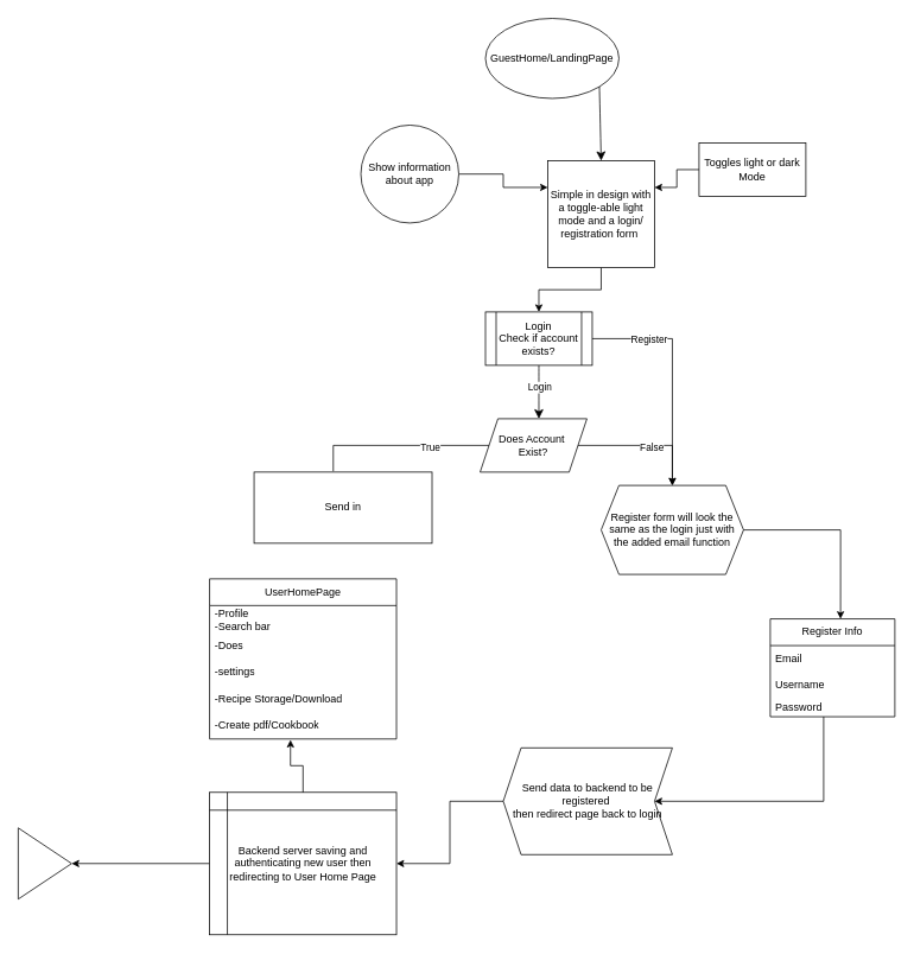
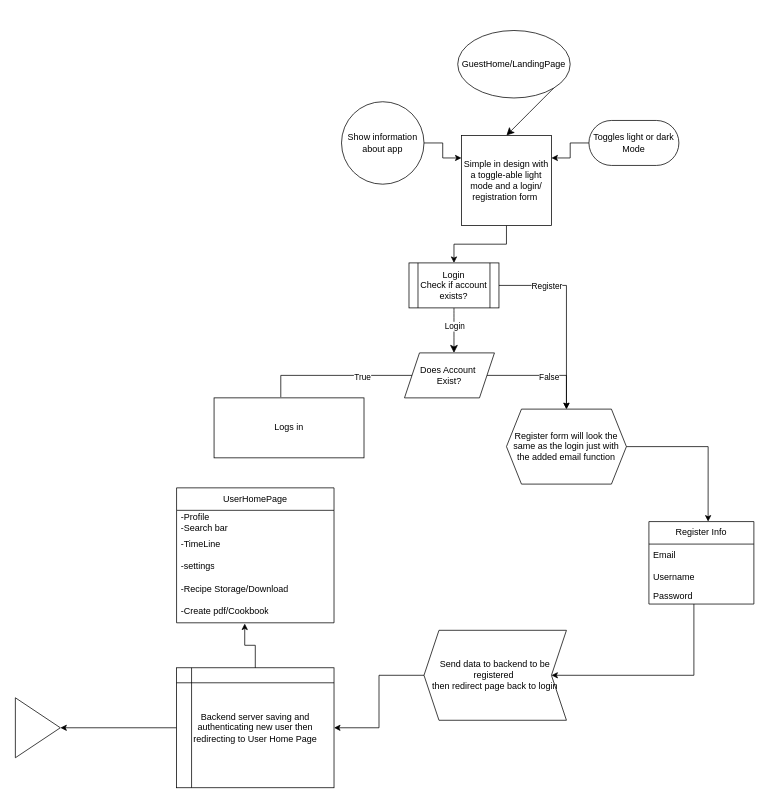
  <mxCell id="0" />
  <mxCell id="1" parent="0" />
- <mxCell id="2" value="GuestHome/LandingPage" style="ellipse;whiteSpace=wrap;html=1;align=center;newEdgeStyle={&quot;edgeStyle&quot;:&quot;entityRelationEdgeStyle&quot;,&quot;startArrow&quot;:&quot;none&quot;,&quot;endArrow&quot;:&quot;none&quot;,&quot;segment&quot;:10,&quot;curved&quot;:1,&quot;sourcePerimeterSpacing&quot;:0,&quot;targetPerimeterSpacing&quot;:0};treeFolding=1;treeMoving=1;" parent="1" vertex="1"><mxGeometry x="545" y="20" width="150" height="90" as="geometry" /></mxCell>
+ <mxCell id="2" value="GuestHome/LandingPage" style="ellipse;whiteSpace=wrap;html=1;align=center;newEdgeStyle={&quot;edgeStyle&quot;:&quot;entityRelationEdgeStyle&quot;,&quot;startArrow&quot;:&quot;none&quot;,&quot;endArrow&quot;:&quot;none&quot;,&quot;segment&quot;:10,&quot;curved&quot;:1,&quot;sourcePerimeterSpacing&quot;:0,&quot;targetPerimeterSpacing&quot;:0};treeFolding=1;treeMoving=1;" parent="1" vertex="1"><mxGeometry x="610" y="40" width="150" height="90" as="geometry" /></mxCell>
  <mxCell id="3" value="" style="edgeStyle=orthogonalEdgeStyle;rounded=0;orthogonalLoop=1;jettySize=auto;html=1;" parent="1" source="4" target="31" edge="1"><mxGeometry relative="1" as="geometry" /></mxCell>
  <mxCell id="4" value="Simple in design with a toggle-able light mode and a login/ registration form&amp;nbsp;" style="whiteSpace=wrap;html=1;aspect=fixed;" parent="1" vertex="1"><mxGeometry x="615" y="180" width="120" height="120" as="geometry" /></mxCell>
  <mxCell id="5" value="" style="endArrow=classic;html=1;rounded=0;fontSize=12;startSize=8;endSize=8;curved=1;exitX=1;exitY=1;exitDx=0;exitDy=0;entryX=0.5;entryY=0;entryDx=0;entryDy=0;" parent="1" source="2" target="4" edge="1"><mxGeometry width="50" height="50" relative="1" as="geometry"><mxPoint x="854" y="150" as="sourcePoint" /><mxPoint x="904" y="100" as="targetPoint" /></mxGeometry></mxCell>
  <mxCell id="6" style="edgeStyle=orthogonalEdgeStyle;rounded=0;orthogonalLoop=1;jettySize=auto;html=1;entryX=1;entryY=0.25;entryDx=0;entryDy=0;" parent="1" source="7" target="4" edge="1"><mxGeometry relative="1" as="geometry" /></mxCell>
- <mxCell id="7" value="Toggles light or dark Mode" style="whiteSpace=wrap;html=1;arcSize=50;rounded=0;" parent="1" vertex="1"><mxGeometry x="785" y="160" width="120" height="60" as="geometry" /></mxCell>
+ <mxCell id="7" value="Toggles light or dark Mode" style="rounded=1;whiteSpace=wrap;html=1;arcSize=50;" parent="1" vertex="1"><mxGeometry x="785" y="160" width="120" height="60" as="geometry" /></mxCell>
  <mxCell id="8" style="edgeStyle=none;curved=1;rounded=0;orthogonalLoop=1;jettySize=auto;html=1;entryX=0.5;entryY=0;entryDx=0;entryDy=0;fontSize=12;startSize=8;endSize=8;" parent="1" edge="1"><mxGeometry relative="1" as="geometry"><mxPoint x="605" y="410" as="sourcePoint" /><mxPoint x="605" y="470" as="targetPoint" /></mxGeometry></mxCell>
  <mxCell id="9" value="Login" style="edgeLabel;html=1;align=center;verticalAlign=middle;resizable=0;points=[];" parent="8" vertex="1" connectable="0"><mxGeometry x="-0.2" relative="1" as="geometry"><mxPoint as="offset" /></mxGeometry></mxCell>
  <mxCell id="10" value="" style="edgeStyle=orthogonalEdgeStyle;rounded=0;orthogonalLoop=1;jettySize=auto;html=1;entryX=0.5;entryY=0;entryDx=0;entryDy=0;" parent="1" source="12" target="34" edge="1"><mxGeometry relative="1" as="geometry"><mxPoint x="755" y="535" as="targetPoint" /></mxGeometry></mxCell>
  <mxCell id="11" value="False" style="edgeLabel;html=1;align=center;verticalAlign=middle;resizable=0;points=[];" parent="10" vertex="1" connectable="0"><mxGeometry x="0.092" y="-1" relative="1" as="geometry"><mxPoint as="offset" /></mxGeometry></mxCell>
  <mxCell id="12" value="Does Account&amp;nbsp;&lt;div&gt;Exist?&lt;/div&gt;" style="shape=parallelogram;perimeter=parallelogramPerimeter;whiteSpace=wrap;html=1;fixedSize=1;" parent="1" vertex="1"><mxGeometry x="539" y="470" width="120" height="60" as="geometry" /></mxCell>
  <mxCell id="13" style="edgeStyle=orthogonalEdgeStyle;rounded=0;orthogonalLoop=1;jettySize=auto;html=1;entryX=0;entryY=0.5;entryDx=0;entryDy=0;" parent="1" source="14" target="19" edge="1"><mxGeometry relative="1" as="geometry"><Array as="points"><mxPoint x="925" y="900" /></Array></mxGeometry></mxCell>
  <mxCell id="14" value="Register Info" style="swimlane;fontStyle=0;childLayout=stackLayout;horizontal=1;startSize=30;horizontalStack=0;resizeParent=1;resizeParentMax=0;resizeLast=0;collapsible=1;marginBottom=0;whiteSpace=wrap;html=1;" parent="1" vertex="1"><mxGeometry x="865" y="695" width="140" height="110" as="geometry" /></mxCell>
  <mxCell id="15" value="Email" style="text;strokeColor=none;fillColor=none;align=left;verticalAlign=middle;spacingLeft=4;spacingRight=4;overflow=hidden;points=[[0,0.5],[1,0.5]];portConstraint=eastwest;rotatable=0;whiteSpace=wrap;html=1;" parent="14" vertex="1"><mxGeometry y="30" width="140" height="30" as="geometry" /></mxCell>
  <mxCell id="16" value="Username" style="text;strokeColor=none;fillColor=none;align=left;verticalAlign=middle;spacingLeft=4;spacingRight=4;overflow=hidden;points=[[0,0.5],[1,0.5]];portConstraint=eastwest;rotatable=0;whiteSpace=wrap;html=1;" parent="14" vertex="1"><mxGeometry y="60" width="140" height="30" as="geometry" /></mxCell>
  <mxCell id="17" value="Password" style="text;strokeColor=none;fillColor=none;align=left;verticalAlign=middle;spacingLeft=4;spacingRight=4;overflow=hidden;points=[[0,0.5],[1,0.5]];portConstraint=eastwest;rotatable=0;whiteSpace=wrap;html=1;" parent="14" vertex="1"><mxGeometry y="90" width="140" height="20" as="geometry" /></mxCell>
  <mxCell id="18" style="edgeStyle=orthogonalEdgeStyle;rounded=0;orthogonalLoop=1;jettySize=auto;html=1;entryX=1;entryY=0.5;entryDx=0;entryDy=0;" parent="1" source="19" target="37" edge="1"><mxGeometry relative="1" as="geometry" /></mxCell>
  <mxCell id="19" value="Send data to backend to be registered&amp;nbsp;&lt;div&gt;then redirect page back to login&lt;/div&gt;" style="shape=step;perimeter=stepPerimeter;whiteSpace=wrap;html=1;fixedSize=1;size=20;direction=west;" parent="1" vertex="1"><mxGeometry x="565" y="840" width="190" height="120" as="geometry" /></mxCell>
- <mxCell id="20" value="Send in" style="rounded=0;whiteSpace=wrap;html=1;" parent="1" vertex="1"><mxGeometry x="285" y="530" width="200" height="80" as="geometry" /></mxCell>
+ <mxCell id="20" value="Logs in" style="rounded=0;whiteSpace=wrap;html=1;" parent="1" vertex="1"><mxGeometry x="285" y="530" width="200" height="80" as="geometry" /></mxCell>
  <mxCell id="21" value="UserHomePage" style="swimlane;fontStyle=0;childLayout=stackLayout;horizontal=1;startSize=30;horizontalStack=0;resizeParent=1;resizeParentMax=0;resizeLast=0;collapsible=1;marginBottom=0;whiteSpace=wrap;html=1;" parent="1" vertex="1"><mxGeometry x="235" y="650" width="210" height="180" as="geometry" /></mxCell>
  <mxCell id="22" value="-Profile&lt;div&gt;-Search bar&lt;/div&gt;" style="text;strokeColor=none;fillColor=none;align=left;verticalAlign=middle;spacingLeft=4;spacingRight=4;overflow=hidden;points=[[0,0.5],[1,0.5]];portConstraint=eastwest;rotatable=0;whiteSpace=wrap;html=1;" parent="21" vertex="1"><mxGeometry y="30" width="210" height="30" as="geometry" /></mxCell>
- <mxCell id="23" value="-Does" style="text;strokeColor=none;fillColor=none;align=left;verticalAlign=middle;spacingLeft=4;spacingRight=4;overflow=hidden;points=[[0,0.5],[1,0.5]];portConstraint=eastwest;rotatable=0;whiteSpace=wrap;html=1;" parent="21" vertex="1"><mxGeometry y="60" width="210" height="30" as="geometry" /></mxCell>
+ <mxCell id="23" value="-TimeLine" style="text;strokeColor=none;fillColor=none;align=left;verticalAlign=middle;spacingLeft=4;spacingRight=4;overflow=hidden;points=[[0,0.5],[1,0.5]];portConstraint=eastwest;rotatable=0;whiteSpace=wrap;html=1;" parent="21" vertex="1"><mxGeometry y="60" width="210" height="30" as="geometry" /></mxCell>
  <mxCell id="24" value="-settings" style="text;strokeColor=none;fillColor=none;align=left;verticalAlign=middle;spacingLeft=4;spacingRight=4;overflow=hidden;points=[[0,0.5],[1,0.5]];portConstraint=eastwest;rotatable=0;whiteSpace=wrap;html=1;" parent="21" vertex="1"><mxGeometry y="90" width="210" height="30" as="geometry" /></mxCell>
  <mxCell id="25" value="-Recipe Storage/Download" style="text;strokeColor=none;fillColor=none;align=left;verticalAlign=middle;spacingLeft=4;spacingRight=4;overflow=hidden;points=[[0,0.5],[1,0.5]];portConstraint=eastwest;rotatable=0;whiteSpace=wrap;html=1;" parent="21" vertex="1"><mxGeometry y="120" width="210" height="30" as="geometry" /></mxCell>
  <mxCell id="26" value="-Create pdf/Cookbook" style="text;strokeColor=none;fillColor=none;align=left;verticalAlign=middle;spacingLeft=4;spacingRight=4;overflow=hidden;points=[[0,0.5],[1,0.5]];portConstraint=eastwest;rotatable=0;whiteSpace=wrap;html=1;" parent="21" vertex="1"><mxGeometry y="150" width="210" height="30" as="geometry" /></mxCell>
  <mxCell id="27" style="edgeStyle=orthogonalEdgeStyle;rounded=0;orthogonalLoop=1;jettySize=auto;html=1;entryX=0;entryY=0.25;entryDx=0;entryDy=0;" parent="1" source="28" target="4" edge="1"><mxGeometry relative="1" as="geometry" /></mxCell>
- <mxCell id="28" value="Show information about app" style="ellipse;whiteSpace=wrap;html=1;aspect=fixed;" parent="1" vertex="1"><mxGeometry x="405" y="140" width="110" height="110" as="geometry" /></mxCell>
+ <mxCell id="28" value="Show information about app" style="ellipse;whiteSpace=wrap;html=1;aspect=fixed;" parent="1" vertex="1"><mxGeometry x="455" y="135" width="110" height="110" as="geometry" /></mxCell>
  <mxCell id="29" style="edgeStyle=orthogonalEdgeStyle;rounded=0;orthogonalLoop=1;jettySize=auto;html=1;entryX=0.5;entryY=0;entryDx=0;entryDy=0;" parent="1" source="31" target="34" edge="1"><mxGeometry relative="1" as="geometry"><mxPoint x="755" y="535" as="targetPoint" /></mxGeometry></mxCell>
  <mxCell id="30" value="Register" style="edgeLabel;html=1;align=center;verticalAlign=middle;resizable=0;points=[];" parent="29" vertex="1" connectable="0"><mxGeometry x="-0.429" y="1" relative="1" as="geometry"><mxPoint x="-10" y="1" as="offset" /></mxGeometry></mxCell>
  <mxCell id="31" value="Login&lt;div&gt;Check if account exists?&lt;/div&gt;" style="shape=process;whiteSpace=wrap;html=1;backgroundOutline=1;" parent="1" vertex="1"><mxGeometry x="545" y="350" width="120" height="60" as="geometry" /></mxCell>
  <mxCell id="32" style="edgeStyle=orthogonalEdgeStyle;rounded=0;orthogonalLoop=1;jettySize=auto;html=1;entryX=0.445;entryY=-0.012;entryDx=0;entryDy=0;entryPerimeter=0;endArrow=none;" parent="1" source="12" target="20" edge="1"><mxGeometry relative="1" as="geometry" /></mxCell>
  <mxCell id="33" value="True" style="edgeLabel;html=1;align=center;verticalAlign=middle;resizable=0;points=[];" parent="32" vertex="1" connectable="0"><mxGeometry x="-0.343" y="1" relative="1" as="geometry"><mxPoint as="offset" /></mxGeometry></mxCell>
  <mxCell id="34" value="Register form will look the same as the login just with the added email function" style="shape=hexagon;perimeter=hexagonPerimeter2;whiteSpace=wrap;html=1;fixedSize=1;" parent="1" vertex="1"><mxGeometry x="675" y="545" width="160" height="100" as="geometry" /></mxCell>
  <mxCell id="35" style="edgeStyle=orthogonalEdgeStyle;rounded=0;orthogonalLoop=1;jettySize=auto;html=1;entryX=0.564;entryY=0;entryDx=0;entryDy=0;entryPerimeter=0;" parent="1" source="34" target="14" edge="1"><mxGeometry relative="1" as="geometry" /></mxCell>
  <mxCell id="36" value="" style="edgeStyle=orthogonalEdgeStyle;rounded=0;orthogonalLoop=1;jettySize=auto;html=1;" parent="1" source="37" target="38" edge="1"><mxGeometry relative="1" as="geometry" /></mxCell>
  <mxCell id="37" value="Backend server saving and authenticating new user then redirecting to User Home Page" style="shape=internalStorage;whiteSpace=wrap;html=1;backgroundOutline=1;" parent="1" vertex="1"><mxGeometry x="235" y="890" width="210" height="160" as="geometry" /></mxCell>
  <mxCell id="38" value="" style="triangle;whiteSpace=wrap;html=1;direction=east;" parent="1" vertex="1"><mxGeometry x="20" y="930" width="60" height="80" as="geometry" /></mxCell>
  <mxCell id="39" style="edgeStyle=orthogonalEdgeStyle;rounded=0;orthogonalLoop=1;jettySize=auto;html=1;entryX=0.433;entryY=1.033;entryDx=0;entryDy=0;entryPerimeter=0;" edge="1" parent="1" source="37" target="26"><mxGeometry relative="1" as="geometry" /></mxCell>
